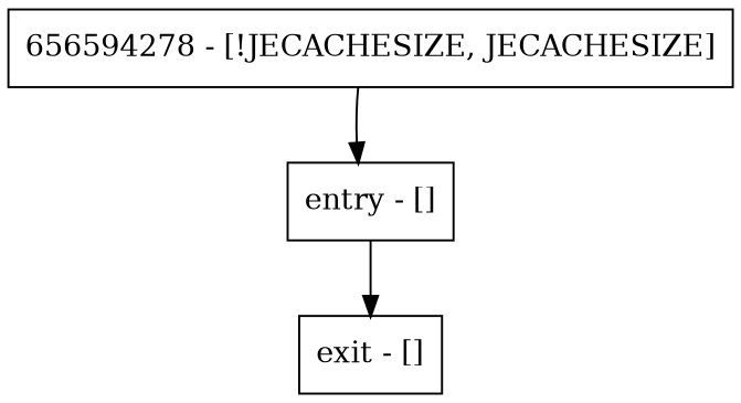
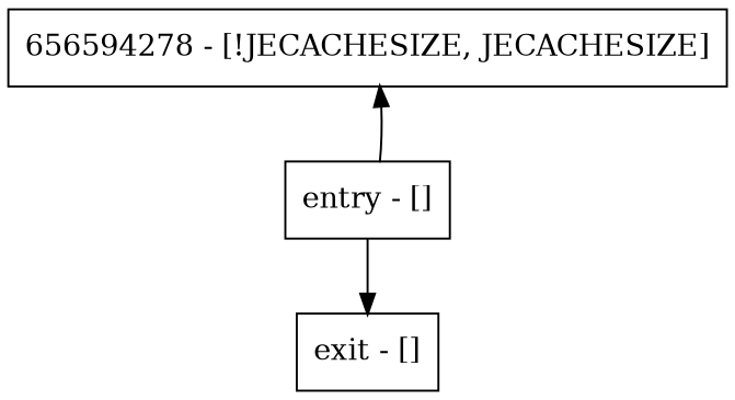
  digraph {
    node [shape=record]
    n1 [label="656594278 - [!JECACHESIZE, JECACHESIZE]"]
    n2 [label="exit - []"]
    n3 [label="entry - []"]
-   n1 -> n3
+   n3 -> n1
    n3 -> n2
  }
